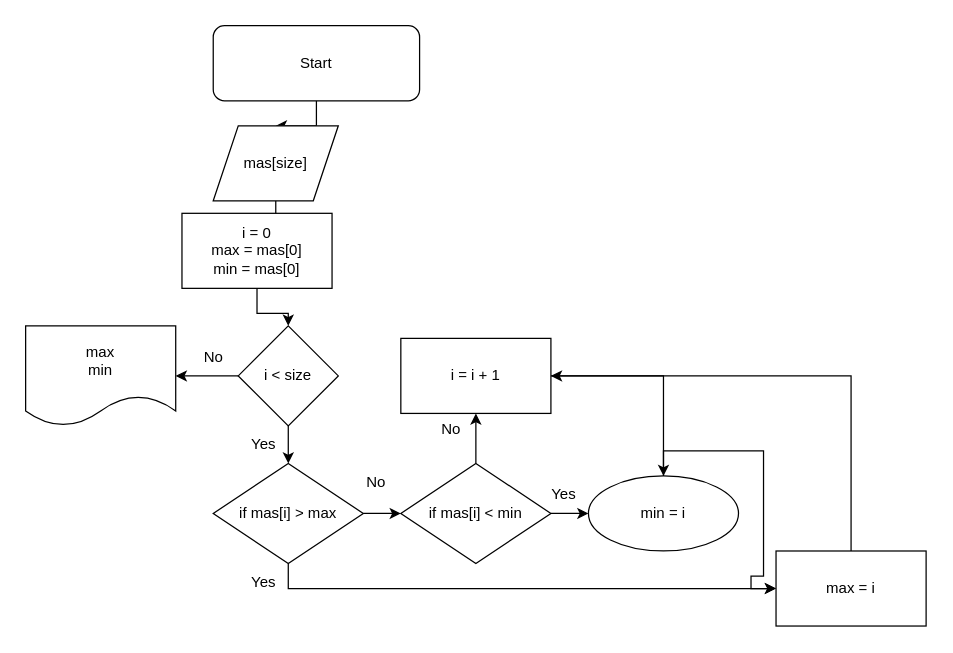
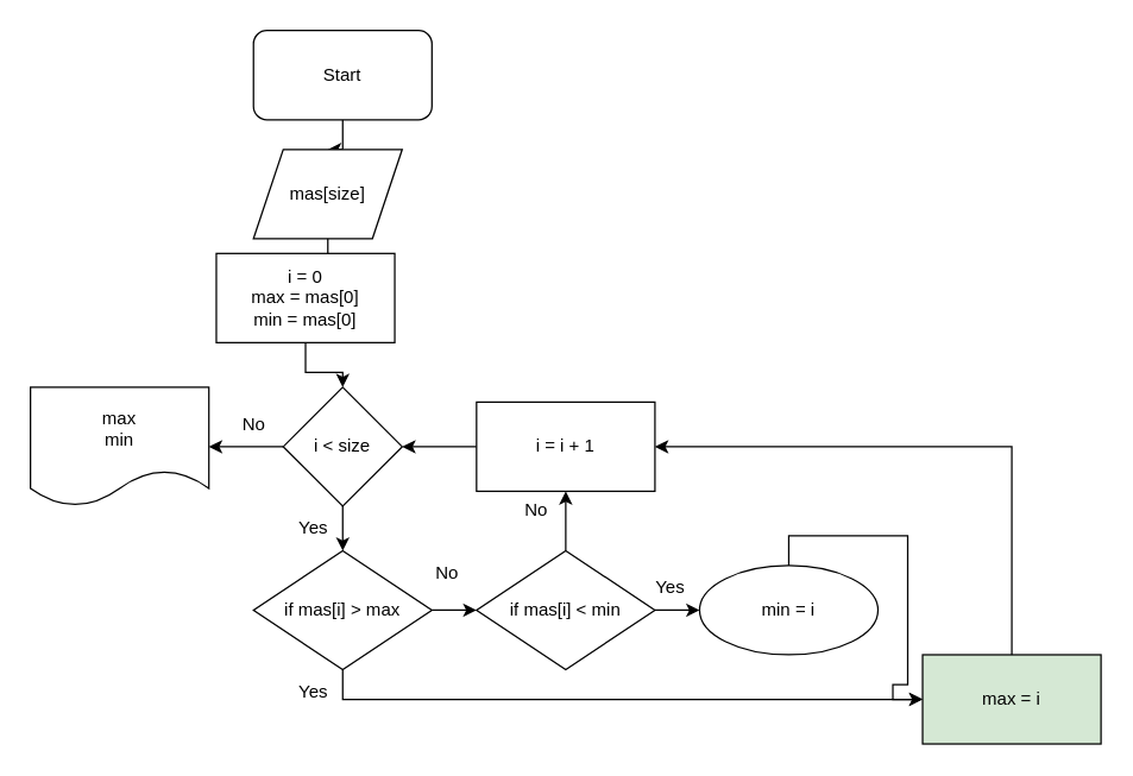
  <mxCell id="0" />
  <mxCell id="1" parent="0" />
  <mxCell id="2" value="" style="edgeStyle=orthogonalEdgeStyle;rounded=0;orthogonalLoop=1;jettySize=auto;html=1;" edge="1" parent="1" source="3" target="5"><mxGeometry relative="1" as="geometry" /></mxCell>
- <mxCell id="3" value="Start" style="rounded=1;whiteSpace=wrap;html=1;" vertex="1" parent="1"><mxGeometry x="170" y="20" width="165" height="60" as="geometry" /></mxCell>
+ <mxCell id="3" value="Start" style="rounded=1;whiteSpace=wrap;html=1;" vertex="1" parent="1"><mxGeometry x="170" y="20" width="120" height="60" as="geometry" /></mxCell>
  <mxCell id="4" value="" style="edgeStyle=orthogonalEdgeStyle;rounded=0;orthogonalLoop=1;jettySize=auto;html=1;" edge="1" parent="1" source="5" target="10"><mxGeometry relative="1" as="geometry" /></mxCell>
  <mxCell id="5" value="mas[size]" style="shape=parallelogram;perimeter=parallelogramPerimeter;whiteSpace=wrap;html=1;fixedSize=1;" vertex="1" parent="1"><mxGeometry x="170" y="100" width="100" height="60" as="geometry" /></mxCell>
  <mxCell id="6" value="" style="edgeStyle=orthogonalEdgeStyle;rounded=0;orthogonalLoop=1;jettySize=auto;html=1;" edge="1" parent="1" source="8" target="17"><mxGeometry relative="1" as="geometry" /></mxCell>
  <mxCell id="7" style="edgeStyle=orthogonalEdgeStyle;rounded=0;orthogonalLoop=1;jettySize=auto;html=1;exitX=0.5;exitY=1;exitDx=0;exitDy=0;entryX=0;entryY=0.5;entryDx=0;entryDy=0;" edge="1" parent="1" source="8" target="13"><mxGeometry relative="1" as="geometry" /></mxCell>
  <mxCell id="8" value="if mas[i] &amp;gt; max&lt;br&gt;" style="rhombus;whiteSpace=wrap;html=1;" vertex="1" parent="1"><mxGeometry x="170" y="370" width="120" height="80" as="geometry" /></mxCell>
  <mxCell id="9" value="" style="edgeStyle=orthogonalEdgeStyle;rounded=0;orthogonalLoop=1;jettySize=auto;html=1;" edge="1" parent="1" source="10" target="27"><mxGeometry relative="1" as="geometry" /></mxCell>
  <mxCell id="10" value="i = 0&lt;br&gt;max = mas[0]&lt;br&gt;min = mas[0]" style="rounded=0;whiteSpace=wrap;html=1;" vertex="1" parent="1"><mxGeometry x="145" y="170" width="120" height="60" as="geometry" /></mxCell>
  <mxCell id="11" style="edgeStyle=orthogonalEdgeStyle;rounded=0;orthogonalLoop=1;jettySize=auto;html=1;exitX=0.5;exitY=0;exitDx=0;exitDy=0;entryX=1;entryY=0.5;entryDx=0;entryDy=0;" edge="1" parent="1" source="13" target="22"><mxGeometry relative="1" as="geometry" /></mxCell>
  <mxCell id="12" style="edgeStyle=orthogonalEdgeStyle;rounded=0;orthogonalLoop=1;jettySize=auto;html=1;exitX=0.5;exitY=1;exitDx=0;exitDy=0;" edge="1" parent="1" source="13"><mxGeometry relative="1" as="geometry"><mxPoint x="680" y="490" as="targetPoint" /></mxGeometry></mxCell>
- <mxCell id="13" value="max = i" style="whiteSpace=wrap;html=1;" vertex="1" parent="1"><mxGeometry x="620" y="440" width="120" height="60" as="geometry" /></mxCell>
+ <mxCell id="13" value="max = i" style="whiteSpace=wrap;html=1;fillColor=#d5e8d4;" vertex="1" parent="1"><mxGeometry x="620" y="440" width="120" height="60" as="geometry" /></mxCell>
  <mxCell id="14" value="Yes" style="text;html=1;align=center;verticalAlign=middle;resizable=0;points=[];autosize=1;strokeColor=none;fillColor=none;" vertex="1" parent="1"><mxGeometry x="190" y="450" width="40" height="30" as="geometry" /></mxCell>
  <mxCell id="15" value="" style="edgeStyle=orthogonalEdgeStyle;rounded=0;orthogonalLoop=1;jettySize=auto;html=1;" edge="1" parent="1" source="17" target="19"><mxGeometry relative="1" as="geometry" /></mxCell>
  <mxCell id="16" value="" style="edgeStyle=orthogonalEdgeStyle;rounded=0;orthogonalLoop=1;jettySize=auto;html=1;" edge="1" parent="1" source="17" target="22"><mxGeometry relative="1" as="geometry" /></mxCell>
  <mxCell id="17" value="if mas[i] &amp;lt; min" style="rhombus;whiteSpace=wrap;html=1;" vertex="1" parent="1"><mxGeometry x="320" y="370" width="120" height="80" as="geometry" /></mxCell>
  <mxCell id="18" style="edgeStyle=orthogonalEdgeStyle;rounded=0;orthogonalLoop=1;jettySize=auto;html=1;exitX=0.5;exitY=0;exitDx=0;exitDy=0;" edge="1" parent="1" source="19" target="13"><mxGeometry relative="1" as="geometry" /></mxCell>
  <mxCell id="19" value="min = i" style="ellipse;whiteSpace=wrap;html=1;" vertex="1" parent="1"><mxGeometry x="470" y="380" width="120" height="60" as="geometry" /></mxCell>
  <mxCell id="20" value="No" style="text;html=1;align=center;verticalAlign=middle;resizable=0;points=[];autosize=1;strokeColor=none;fillColor=none;" vertex="1" parent="1"><mxGeometry x="280" y="370" width="40" height="30" as="geometry" /></mxCell>
- <mxCell id="21" value="" style="edgeStyle=orthogonalEdgeStyle;rounded=0;orthogonalLoop=1;jettySize=auto;html=1;" edge="1" parent="1" source="22" target="19"><mxGeometry relative="1" as="geometry" /></mxCell>
+ <mxCell id="21" value="" style="edgeStyle=orthogonalEdgeStyle;rounded=0;orthogonalLoop=1;jettySize=auto;html=1;" edge="1" parent="1" source="22" target="27"><mxGeometry relative="1" as="geometry" /></mxCell>
  <mxCell id="22" value="i = i + 1" style="whiteSpace=wrap;html=1;" vertex="1" parent="1"><mxGeometry x="320" y="270" width="120" height="60" as="geometry" /></mxCell>
  <mxCell id="23" value="Yes" style="text;html=1;align=center;verticalAlign=middle;resizable=0;points=[];autosize=1;strokeColor=none;fillColor=none;" vertex="1" parent="1"><mxGeometry x="430" y="380" width="40" height="30" as="geometry" /></mxCell>
  <mxCell id="24" value="No" style="text;html=1;align=center;verticalAlign=middle;resizable=0;points=[];autosize=1;strokeColor=none;fillColor=none;" vertex="1" parent="1"><mxGeometry x="340" y="328" width="40" height="30" as="geometry" /></mxCell>
  <mxCell id="25" value="" style="edgeStyle=orthogonalEdgeStyle;rounded=0;orthogonalLoop=1;jettySize=auto;html=1;" edge="1" parent="1" source="27" target="28"><mxGeometry relative="1" as="geometry" /></mxCell>
  <mxCell id="26" style="edgeStyle=orthogonalEdgeStyle;rounded=0;orthogonalLoop=1;jettySize=auto;html=1;exitX=0.5;exitY=1;exitDx=0;exitDy=0;entryX=0.5;entryY=0;entryDx=0;entryDy=0;" edge="1" parent="1" source="27" target="8"><mxGeometry relative="1" as="geometry" /></mxCell>
  <mxCell id="27" value="i &amp;lt; size" style="rhombus;whiteSpace=wrap;html=1;" vertex="1" parent="1"><mxGeometry x="190" y="260" width="80" height="80" as="geometry" /></mxCell>
  <mxCell id="28" value="max&lt;br&gt;min" style="shape=document;whiteSpace=wrap;html=1;boundedLbl=1;" vertex="1" parent="1"><mxGeometry x="20" y="260" width="120" height="80" as="geometry" /></mxCell>
  <mxCell id="29" value="No" style="text;html=1;align=center;verticalAlign=middle;resizable=0;points=[];autosize=1;strokeColor=none;fillColor=none;" vertex="1" parent="1"><mxGeometry x="150" y="270" width="40" height="30" as="geometry" /></mxCell>
  <mxCell id="30" value="Yes" style="text;html=1;align=center;verticalAlign=middle;resizable=0;points=[];autosize=1;strokeColor=none;fillColor=none;" vertex="1" parent="1"><mxGeometry x="190" y="340" width="40" height="30" as="geometry" /></mxCell>
  <mxCell id="31" style="edgeStyle=orthogonalEdgeStyle;rounded=0;orthogonalLoop=1;jettySize=auto;html=1;exitX=0.5;exitY=1;exitDx=0;exitDy=0;" edge="1" parent="1" source="17" target="17"><mxGeometry relative="1" as="geometry" /></mxCell>
